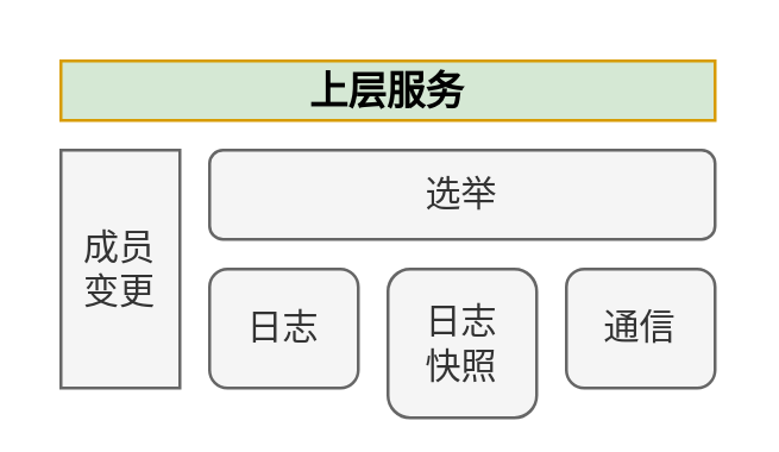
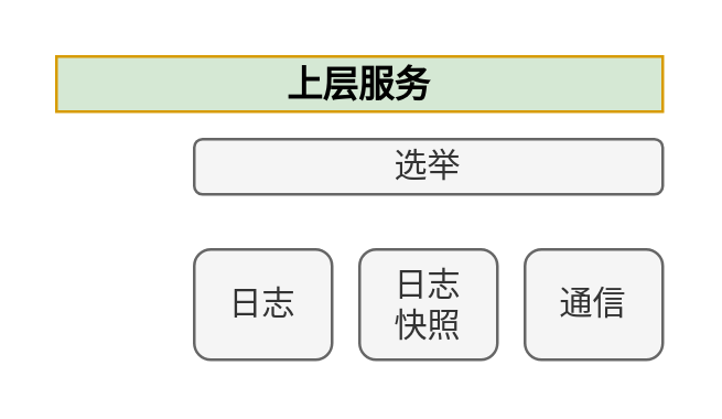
  <mxCell id="0" />
  <mxCell id="1" parent="0" />
  <mxCell id="2" value="&lt;b&gt;&lt;font style=&quot;font-size: 13px&quot;&gt;上层服务&lt;/font&gt;&lt;/b&gt;" style="rounded=0;whiteSpace=wrap;html=1;fillColor=#d5e8d4;strokeColor=#d79b00;" vertex="1" parent="1"><mxGeometry x="20" y="20" width="220" height="20" as="geometry" /></mxCell>
- <mxCell id="3" value="成员&lt;br&gt;变更" style="rounded=0;whiteSpace=wrap;html=1;fillColor=#f5f5f5;strokeColor=#666666;fontColor=#333333;" vertex="1" parent="1"><mxGeometry x="20" y="50" width="40" height="80" as="geometry" /></mxCell>
- <mxCell id="4" value="选举" style="rounded=1;whiteSpace=wrap;html=1;fillColor=#f5f5f5;strokeColor=#666666;fontColor=#333333;" vertex="1" parent="1"><mxGeometry x="70" y="50" width="170" height="30" as="geometry" /></mxCell>
+ <mxCell id="4" value="选举" style="rounded=1;whiteSpace=wrap;html=1;fillColor=#f5f5f5;strokeColor=#666666;fontColor=#333333;" vertex="1" parent="1"><mxGeometry x="70" y="50" width="170" height="20" as="geometry" /></mxCell>
  <mxCell id="5" value="日志" style="rounded=1;whiteSpace=wrap;html=1;fillColor=#f5f5f5;strokeColor=#666666;fontColor=#333333;" vertex="1" parent="1"><mxGeometry x="70" y="90" width="50" height="40" as="geometry" /></mxCell>
- <mxCell id="6" value="日志&lt;br&gt;快照" style="rounded=1;whiteSpace=wrap;html=1;fillColor=#f5f5f5;strokeColor=#666666;fontColor=#333333;" vertex="1" parent="1"><mxGeometry x="130" y="90" width="50" height="50" as="geometry" /></mxCell>
+ <mxCell id="6" value="日志&lt;br&gt;快照" style="rounded=1;whiteSpace=wrap;html=1;fillColor=#f5f5f5;strokeColor=#666666;fontColor=#333333;" vertex="1" parent="1"><mxGeometry x="130" y="90" width="50" height="40" as="geometry" /></mxCell>
  <mxCell id="7" value="通信" style="rounded=1;whiteSpace=wrap;html=1;fillColor=#f5f5f5;strokeColor=#666666;fontColor=#333333;" vertex="1" parent="1"><mxGeometry x="190" y="90" width="50" height="40" as="geometry" /></mxCell>
